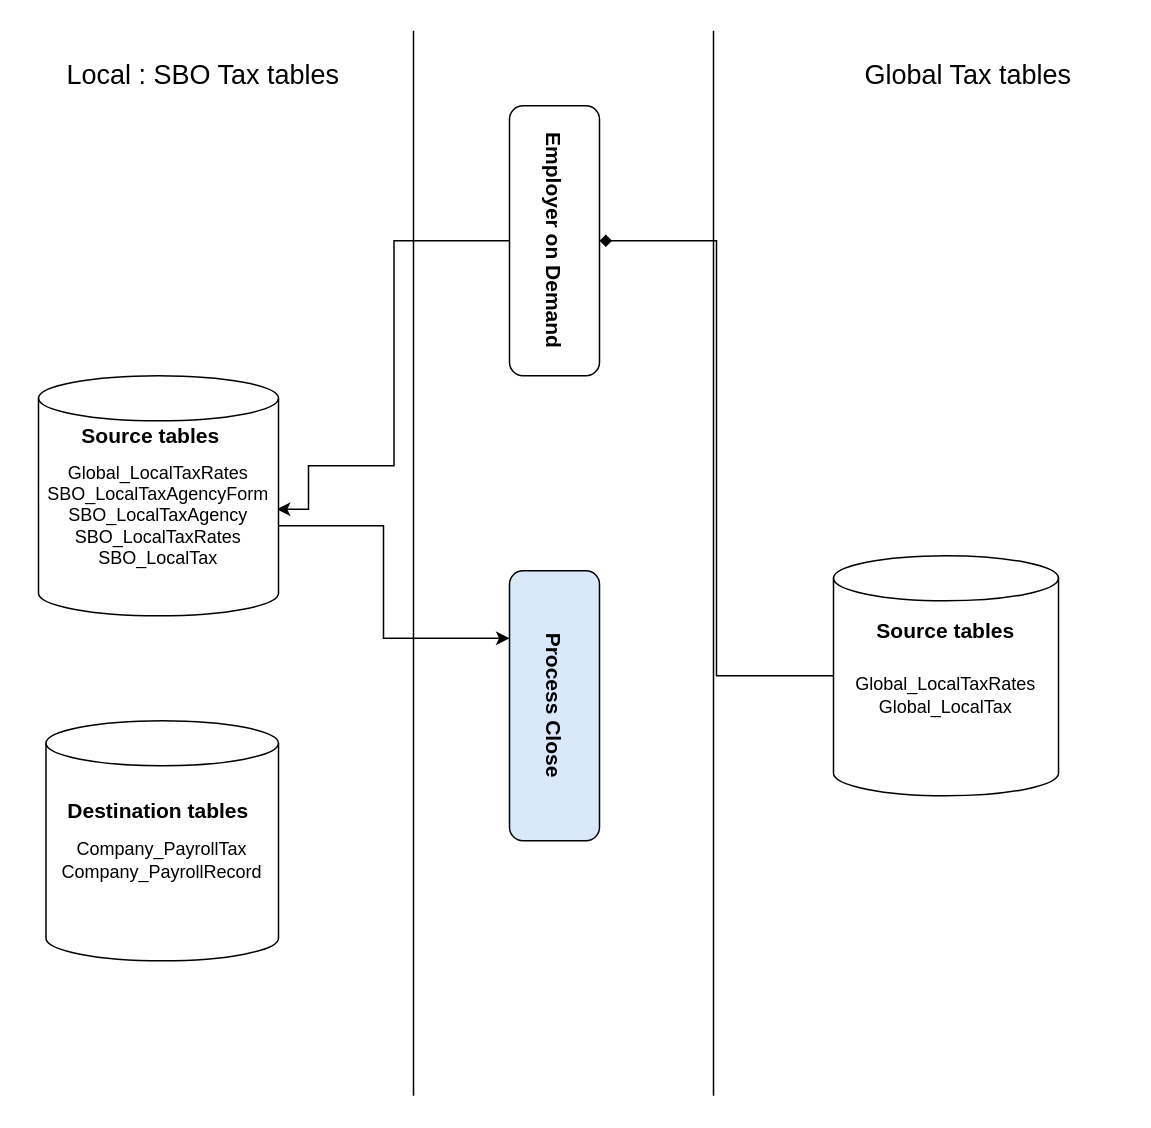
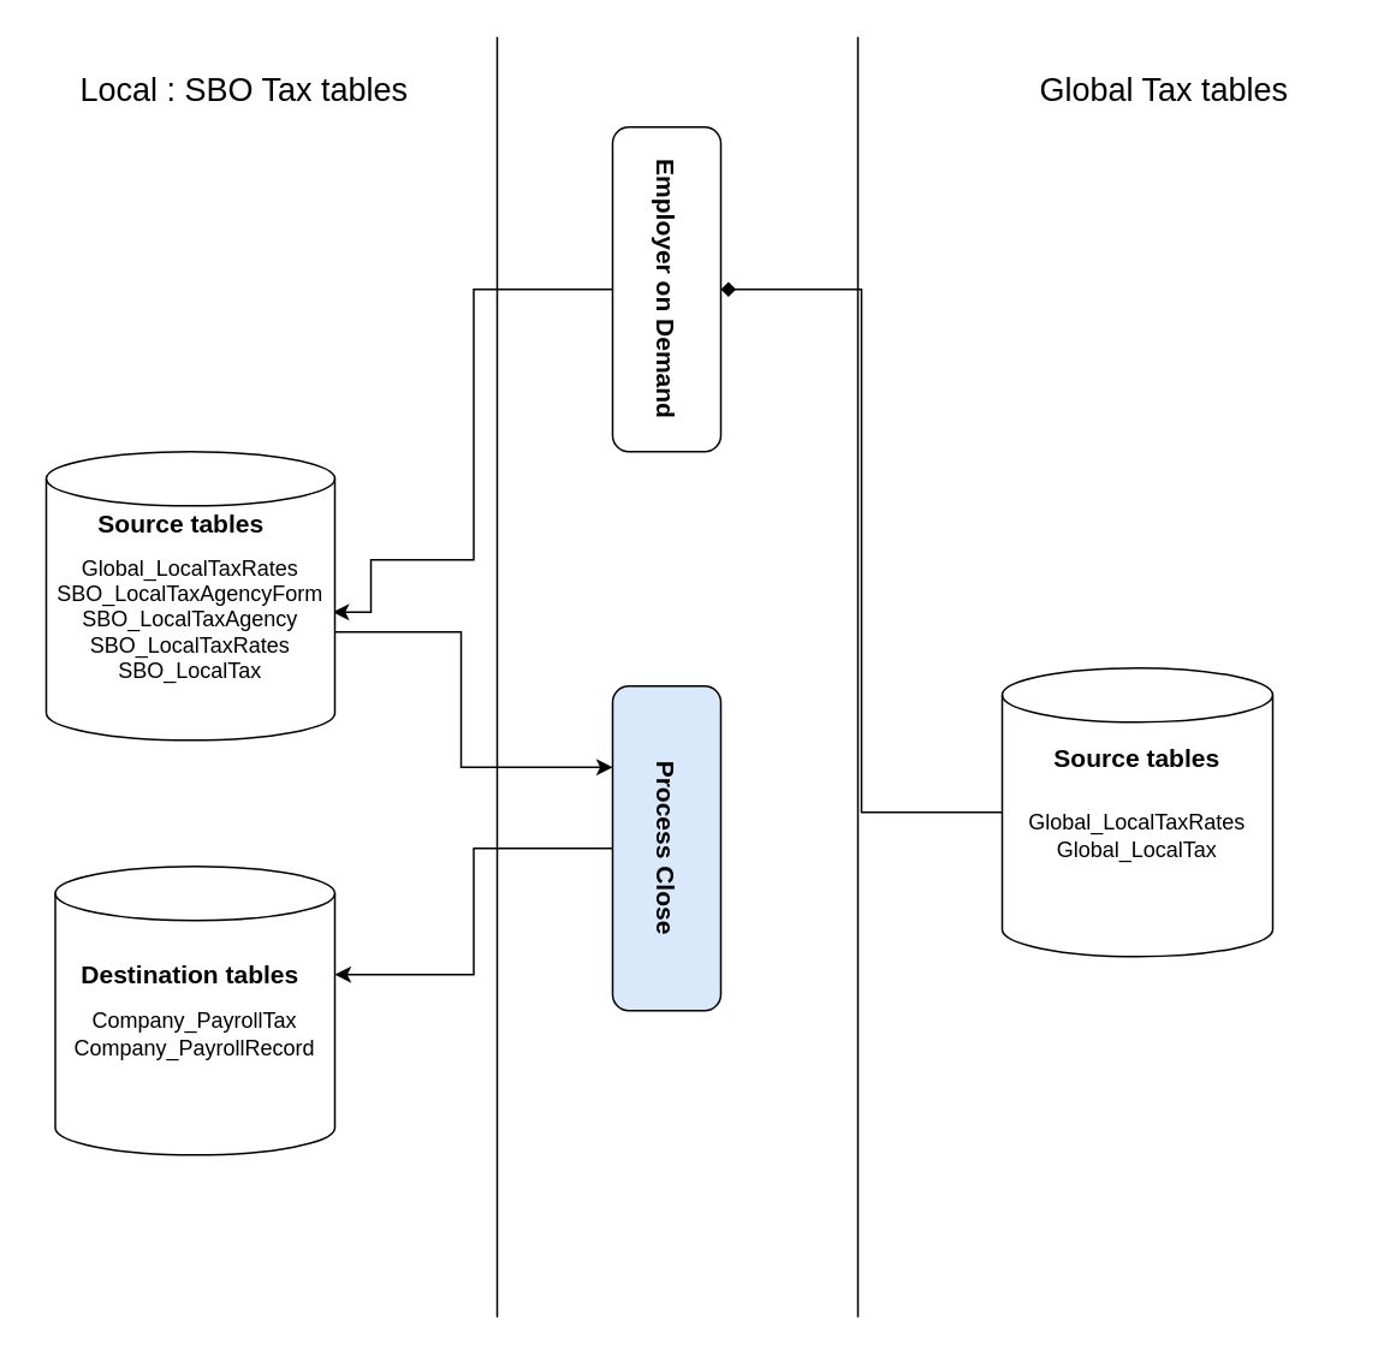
  <mxCell id="0" />
  <mxCell id="1" parent="0" />
  <mxCell id="2" value="" style="endArrow=none;html=1;" edge="1" parent="1"><mxGeometry width="50" height="50" relative="1" as="geometry"><mxPoint x="275" y="730" as="sourcePoint" /><mxPoint x="275" y="20" as="targetPoint" /></mxGeometry></mxCell>
  <mxCell id="3" value="" style="endArrow=none;html=1;" edge="1" parent="1"><mxGeometry width="50" height="50" relative="1" as="geometry"><mxPoint x="475" y="730" as="sourcePoint" /><mxPoint x="475" y="20" as="targetPoint" /></mxGeometry></mxCell>
+ <mxCell id="4" style="edgeStyle=orthogonalEdgeStyle;rounded=0;orthogonalLoop=1;jettySize=auto;html=1;" edge="1" parent="1" source="5" target="11"><mxGeometry relative="1" as="geometry" /></mxCell>
  <mxCell id="5" value="&lt;font style=&quot;font-size: 14px&quot;&gt;&lt;b&gt;Process Close&lt;/b&gt;&lt;/font&gt;" style="rounded=1;whiteSpace=wrap;html=1;rotation=90;fillColor=#dae8fc;" vertex="1" parent="1"><mxGeometry x="279" y="440" width="180" height="60" as="geometry" /></mxCell>
  <mxCell id="6" style="edgeStyle=orthogonalEdgeStyle;rounded=0;orthogonalLoop=1;jettySize=auto;html=1;entryX=0.993;entryY=0.556;entryDx=0;entryDy=0;entryPerimeter=0;" edge="1" parent="1" source="7" target="16"><mxGeometry relative="1" as="geometry"><Array as="points"><mxPoint x="262" y="160" /><mxPoint x="262" y="310" /><mxPoint x="205" y="310" /><mxPoint x="205" y="339" /></Array></mxGeometry></mxCell>
  <mxCell id="7" value="&lt;font style=&quot;font-size: 14px&quot;&gt;&lt;b&gt;Employer on Demand&lt;/b&gt;&lt;/font&gt;" style="rounded=1;whiteSpace=wrap;html=1;rotation=90;" vertex="1" parent="1"><mxGeometry x="279" y="130" width="180" height="60" as="geometry" /></mxCell>
  <mxCell id="8" value="&lt;font style=&quot;font-size: 18px&quot;&gt;Global Tax tables&lt;/font&gt;" style="text;html=1;strokeColor=none;fillColor=none;align=center;verticalAlign=middle;whiteSpace=wrap;rounded=0;" vertex="1" parent="1"><mxGeometry x="545" y="30" width="200" height="40" as="geometry" /></mxCell>
  <mxCell id="9" value="&lt;font style=&quot;font-size: 18px&quot;&gt;Local : SBO Tax tables&lt;/font&gt;" style="text;html=1;strokeColor=none;fillColor=none;align=center;verticalAlign=middle;whiteSpace=wrap;rounded=0;" vertex="1" parent="1"><mxGeometry x="25" y="30" width="220" height="40" as="geometry" /></mxCell>
  <mxCell id="10" value="Company_PayrollTax&lt;br&gt;Company_PayrollRecord" style="shape=cylinder3;whiteSpace=wrap;html=1;boundedLbl=1;backgroundOutline=1;size=15;" vertex="1" parent="1"><mxGeometry x="30" y="480" width="155" height="160" as="geometry" /></mxCell>
  <mxCell id="11" value="&lt;b&gt;&lt;font style=&quot;font-size: 14px&quot;&gt;Destination tables&lt;/font&gt;&lt;/b&gt;" style="text;html=1;strokeColor=none;fillColor=none;align=center;verticalAlign=middle;whiteSpace=wrap;rounded=0;" vertex="1" parent="1"><mxGeometry x="25" y="530" width="160" height="20" as="geometry" /></mxCell>
  <mxCell id="12" style="edgeStyle=orthogonalEdgeStyle;rounded=0;orthogonalLoop=1;jettySize=auto;html=1;entryX=0.5;entryY=0;entryDx=0;entryDy=0;endArrow=diamond;" edge="1" parent="1" source="13" target="7"><mxGeometry relative="1" as="geometry" /></mxCell>
  <mxCell id="13" value="Global_LocalTaxRates&lt;br&gt;Global_LocalTax" style="shape=cylinder3;whiteSpace=wrap;html=1;boundedLbl=1;backgroundOutline=1;size=15;" vertex="1" parent="1"><mxGeometry x="555" y="370" width="150" height="160" as="geometry" /></mxCell>
  <mxCell id="14" value="&lt;b&gt;&lt;font style=&quot;font-size: 14px&quot;&gt;Source tables&lt;/font&gt;&lt;/b&gt;" style="text;html=1;strokeColor=none;fillColor=none;align=center;verticalAlign=middle;whiteSpace=wrap;rounded=0;" vertex="1" parent="1"><mxGeometry x="550" y="410" width="160" height="20" as="geometry" /></mxCell>
  <mxCell id="15" style="edgeStyle=orthogonalEdgeStyle;rounded=0;orthogonalLoop=1;jettySize=auto;html=1;entryX=0.25;entryY=1;entryDx=0;entryDy=0;" edge="1" parent="1" source="16" target="5"><mxGeometry relative="1" as="geometry"><Array as="points"><mxPoint x="255" y="350" /><mxPoint x="255" y="425" /></Array></mxGeometry></mxCell>
  <mxCell id="16" value="Global_LocalTaxRates&lt;br&gt;SBO_LocalTaxAgencyForm&lt;br&gt;SBO_LocalTaxAgency&lt;br&gt;SBO_LocalTaxRates&lt;br&gt;SBO_LocalTax" style="shape=cylinder3;whiteSpace=wrap;html=1;boundedLbl=1;backgroundOutline=1;size=15;" vertex="1" parent="1"><mxGeometry x="25" y="250" width="160" height="160" as="geometry" /></mxCell>
  <mxCell id="17" value="&lt;b&gt;&lt;font style=&quot;font-size: 14px&quot;&gt;Source tables&lt;/font&gt;&lt;/b&gt;" style="text;html=1;strokeColor=none;fillColor=none;align=center;verticalAlign=middle;whiteSpace=wrap;rounded=0;" vertex="1" parent="1"><mxGeometry x="20" y="280" width="160" height="20" as="geometry" /></mxCell>
